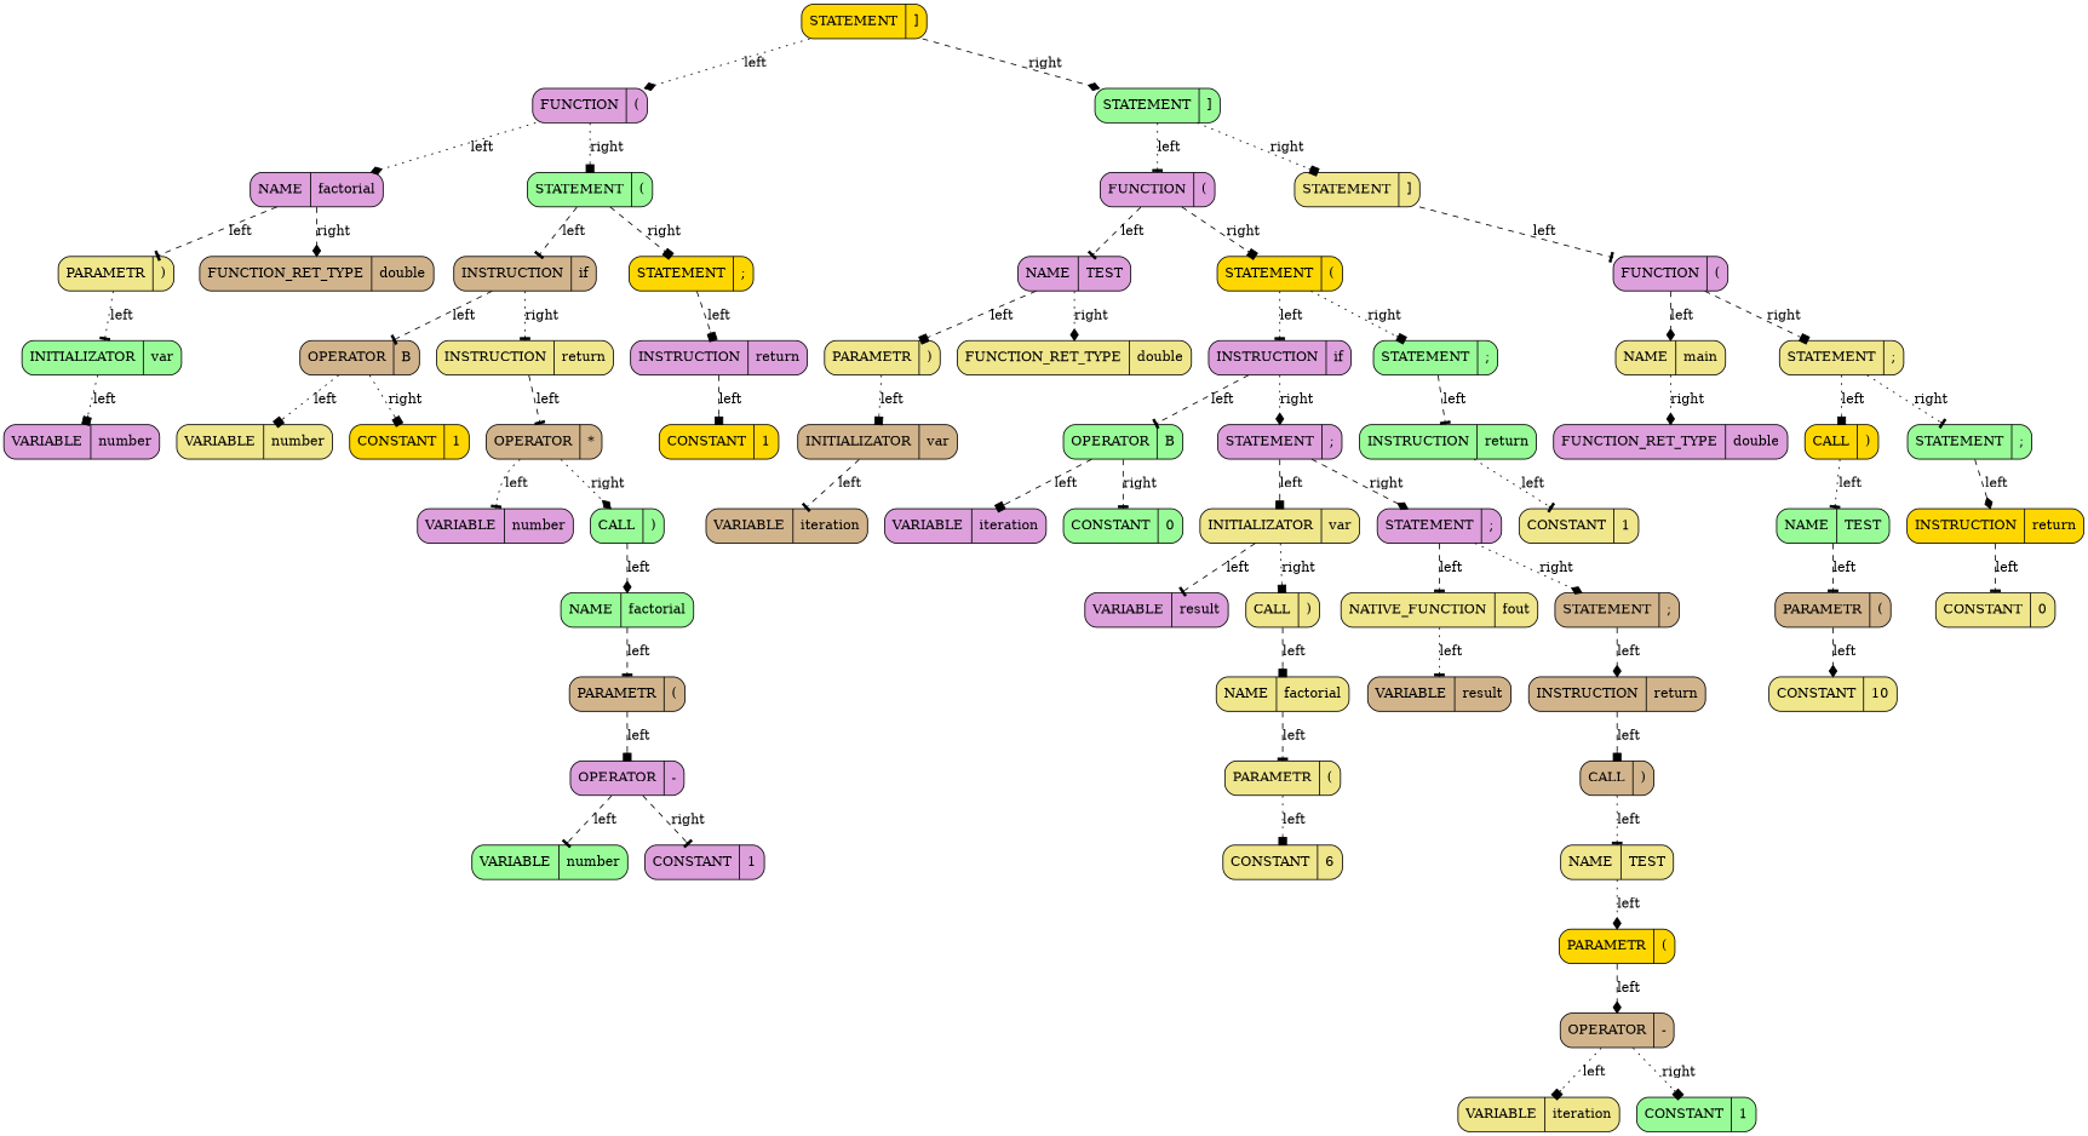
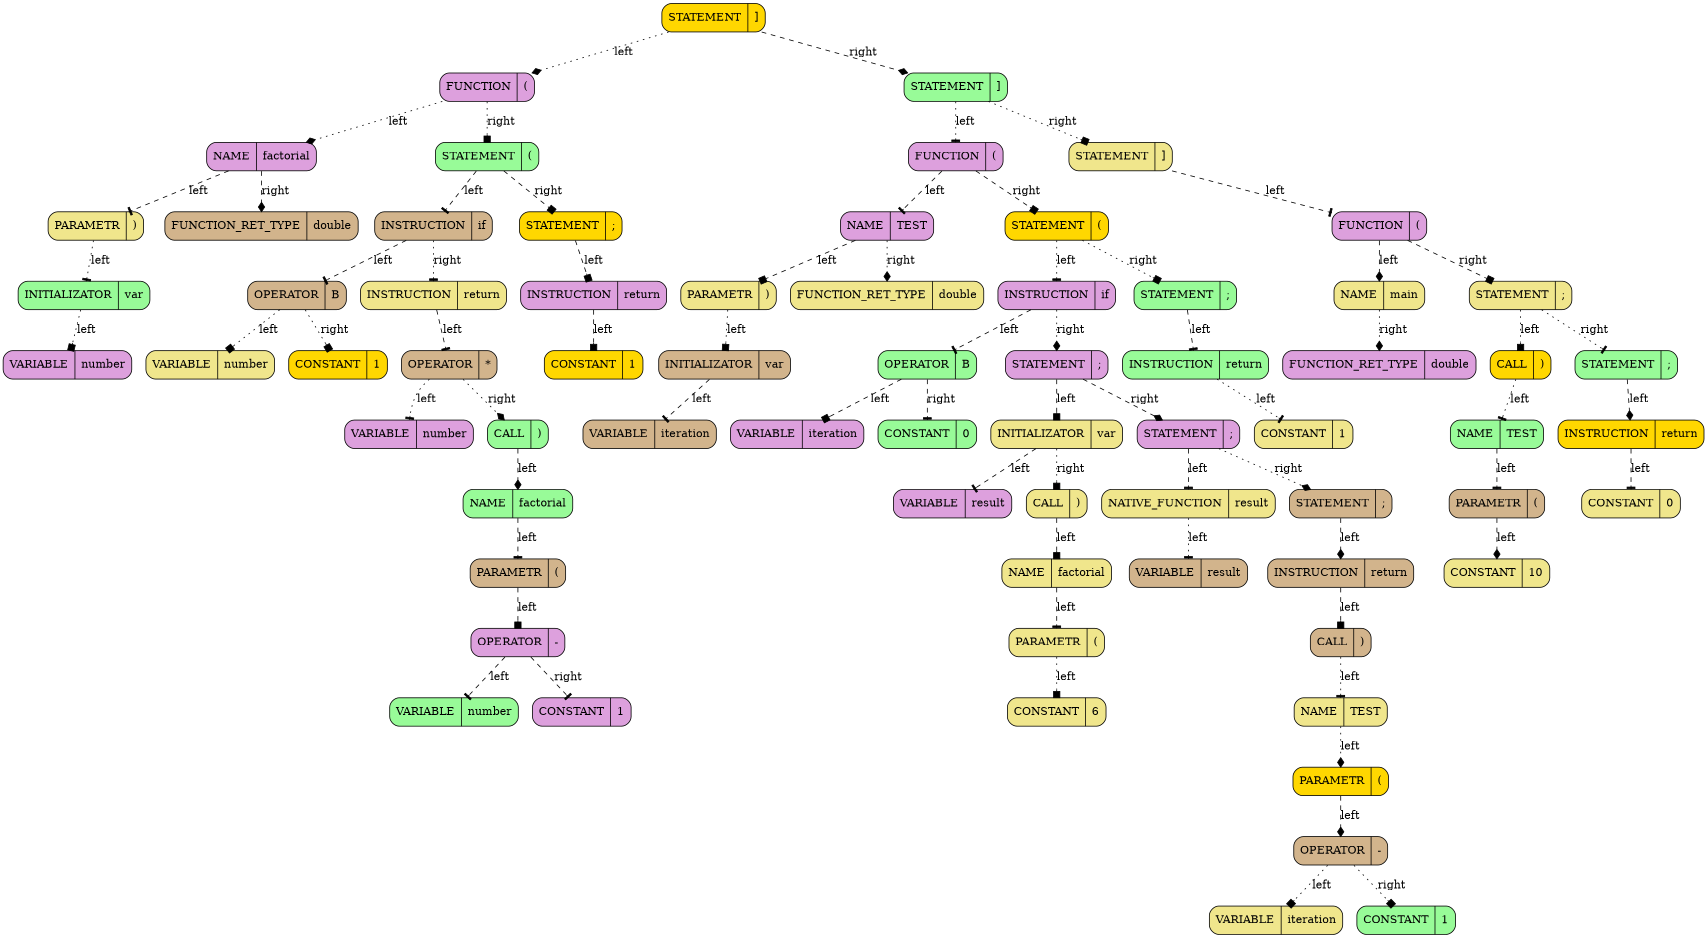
  digraph {
    rankdir=TB
    node [fillcolor=khaki shape=Mrecord style=filled]
    edge [style=dashed arrowhead=tee]
    n1 [fillcolor=gold label="STATEMENT | {]}"]
    n2 [fillcolor=plum label="FUNCTION | {(}"]
    n3 [fillcolor=palegreen label="STATEMENT | {]}"]
    n4 [fillcolor=plum label="NAME | {factorial}"]
    n5 [fillcolor=palegreen label="STATEMENT | {(}"]
    n6 [label="PARAMETR | {)}"]
    n7 [fillcolor=tan label="FUNCTION_RET_TYPE | {double}"]
    n8 [fillcolor=palegreen label="INITIALIZATOR | {var}"]
    n9 [fillcolor=plum label="VARIABLE | {number}"]
    n10 [fillcolor=tan label="INSTRUCTION | {if}"]
    n11 [fillcolor=gold label="STATEMENT | {;}"]
    n12 [fillcolor=tan label="OPERATOR | {B}"]
    n13 [label="INSTRUCTION | {return}"]
    n14 [label="VARIABLE | {number}"]
    n15 [fillcolor=gold label="CONSTANT | {1}"]
    n16 [fillcolor=tan label="OPERATOR | {*}"]
    n17 [fillcolor=plum label="VARIABLE | {number}"]
    n18 [fillcolor=palegreen label="CALL | {)}"]
    n19 [fillcolor=palegreen label="NAME | {factorial}"]
    n20 [fillcolor=tan label="PARAMETR | {(}"]
    n21 [fillcolor=plum label="OPERATOR | {-}"]
    n22 [fillcolor=palegreen label="VARIABLE | {number}"]
    n23 [fillcolor=plum label="CONSTANT | {1}"]
    n24 [fillcolor=plum label="INSTRUCTION | {return}"]
    n25 [fillcolor=gold label="CONSTANT | {1}"]
    n26 [fillcolor=plum label="FUNCTION | {(}"]
    n27 [label="STATEMENT | {]}"]
    n28 [fillcolor=plum label="NAME | {TEST}"]
    n29 [fillcolor=gold label="STATEMENT | {(}"]
    n30 [label="PARAMETR | {)}"]
    n31 [label="FUNCTION_RET_TYPE | {double}"]
    n32 [fillcolor=tan label="INITIALIZATOR | {var}"]
    n33 [fillcolor=tan label="VARIABLE | {iteration}"]
    n34 [fillcolor=plum label="INSTRUCTION | {if}"]
    n35 [fillcolor=palegreen label="STATEMENT | {;}"]
    n36 [fillcolor=palegreen label="OPERATOR | {B}"]
    n37 [fillcolor=plum label="STATEMENT | {;}"]
    n38 [fillcolor=plum label="VARIABLE | {iteration}"]
    n39 [fillcolor=palegreen label="CONSTANT | {0}"]
    n40 [label="INITIALIZATOR | {var}"]
    n41 [fillcolor=plum label="STATEMENT | {;}"]
    n42 [fillcolor=plum label="VARIABLE | {result}"]
    n43 [label="CALL | {)}"]
    n44 [label="NAME | {factorial}"]
    n45 [label="PARAMETR | {(}"]
    n46 [label="CONSTANT | {6}"]
-   n47 [label="NATIVE_FUNCTION | {fout}"]
+   n47 [label="NATIVE_FUNCTION | {result}"]
    n48 [fillcolor=tan label="STATEMENT | {;}"]
    n49 [fillcolor=tan label="VARIABLE | {result}"]
    n50 [fillcolor=tan label="INSTRUCTION | {return}"]
    n51 [fillcolor=tan label="CALL | {)}"]
    n52 [label="NAME | {TEST}"]
    n53 [fillcolor=gold label="PARAMETR | {(}"]
    n54 [fillcolor=tan label="OPERATOR | {-}"]
    n55 [label="VARIABLE | {iteration}"]
    n56 [fillcolor=palegreen label="CONSTANT | {1}"]
    n57 [fillcolor=palegreen label="INSTRUCTION | {return}"]
    n58 [label="CONSTANT | {1}"]
    n59 [fillcolor=plum label="FUNCTION | {(}"]
    n60 [label="NAME | {main}"]
    n61 [label="STATEMENT | {;}"]
    n62 [fillcolor=plum label="FUNCTION_RET_TYPE | {double}"]
    n63 [fillcolor=gold label="CALL | {)}"]
    n64 [fillcolor=palegreen label="STATEMENT | {;}"]
    n65 [fillcolor=palegreen label="NAME | {TEST}"]
    n66 [fillcolor=tan label="PARAMETR | {(}"]
    n67 [label="CONSTANT | {10}"]
    n68 [fillcolor=gold label="INSTRUCTION | {return}"]
    n69 [label="CONSTANT | {0}"]
    n1 -> n2 [label=left style=dotted arrowhead=diamond]
    n1 -> n3 [label=right arrowhead=diamond]
    n2 -> n4 [label=left style=dotted arrowhead=diamond]
    n2 -> n5 [label=right style=dotted arrowhead=box]
    n3 -> n26 [label=left style=dotted]
    n3 -> n27 [label=right style=dotted arrowhead=box]
    n4 -> n6 [label=left]
    n4 -> n7 [label=right arrowhead=diamond]
    n5 -> n10 [label=left]
    n5 -> n11 [label=right arrowhead=box]
    n6 -> n8 [label=left style=dotted]
    n8 -> n9 [label=left style=dotted arrowhead=box]
    n10 -> n12 [label=left]
    n10 -> n13 [label=right style=dotted]
    n11 -> n24 [label=left arrowhead=box]
    n12 -> n14 [label=left style=dotted arrowhead=box]
    n12 -> n15 [label=right style=dotted arrowhead=box]
    n13 -> n16 [label=left]
    n16 -> n17 [label=left style=dotted]
    n16 -> n18 [label=right style=dotted arrowhead=diamond]
    n18 -> n19 [label=left arrowhead=diamond]
    n19 -> n20 [label=left]
    n20 -> n21 [label=left arrowhead=box]
    n21 -> n22 [label=left]
    n21 -> n23 [label=right]
    n24 -> n25 [label=left arrowhead=box]
    n26 -> n28 [label=left]
    n26 -> n29 [label=right arrowhead=box]
    n27 -> n59 [label=left]
    n28 -> n30 [label=left arrowhead=box]
    n28 -> n31 [label=right style=dotted arrowhead=diamond]
    n29 -> n34 [label=left style=dotted]
    n29 -> n35 [label=right style=dotted arrowhead=box]
    n30 -> n32 [label=left style=dotted arrowhead=box]
    n32 -> n33 [label=left]
    n34 -> n36 [label=left]
    n34 -> n37 [label=right style=dotted arrowhead=diamond]
    n35 -> n57 [label=left]
    n36 -> n38 [label=left arrowhead=box]
    n36 -> n39 [label=right]
    n37 -> n40 [label=left arrowhead=box]
    n37 -> n41 [label=right arrowhead=diamond]
    n40 -> n42 [label=left]
    n40 -> n43 [label=right style=dotted arrowhead=box]
    n41 -> n47 [label=left]
    n41 -> n48 [label=right style=dotted arrowhead=diamond]
    n43 -> n44 [label=left arrowhead=box]
    n44 -> n45 [label=left]
    n45 -> n46 [label=left style=dotted arrowhead=box]
    n47 -> n49 [label=left style=dotted]
    n48 -> n50 [label=left arrowhead=diamond]
    n50 -> n51 [label=left arrowhead=box]
    n51 -> n52 [label=left style=dotted]
    n52 -> n53 [label=left style=dotted arrowhead=diamond]
    n53 -> n54 [label=left arrowhead=diamond]
    n54 -> n55 [label=left style=dotted arrowhead=box]
    n54 -> n56 [label=right style=dotted arrowhead=box]
    n57 -> n58 [label=left style=dotted]
    n59 -> n60 [label=left arrowhead=diamond]
    n59 -> n61 [label=right arrowhead=box]
    n60 -> n62 [label=right style=dotted arrowhead=diamond]
    n61 -> n63 [label=left style=dotted arrowhead=box]
    n61 -> n64 [label=right style=dotted]
    n63 -> n65 [label=left style=dotted]
    n64 -> n68 [label=left arrowhead=diamond]
    n65 -> n66 [label=left]
    n66 -> n67 [label=left arrowhead=diamond]
    n68 -> n69 [label=left]
  }
